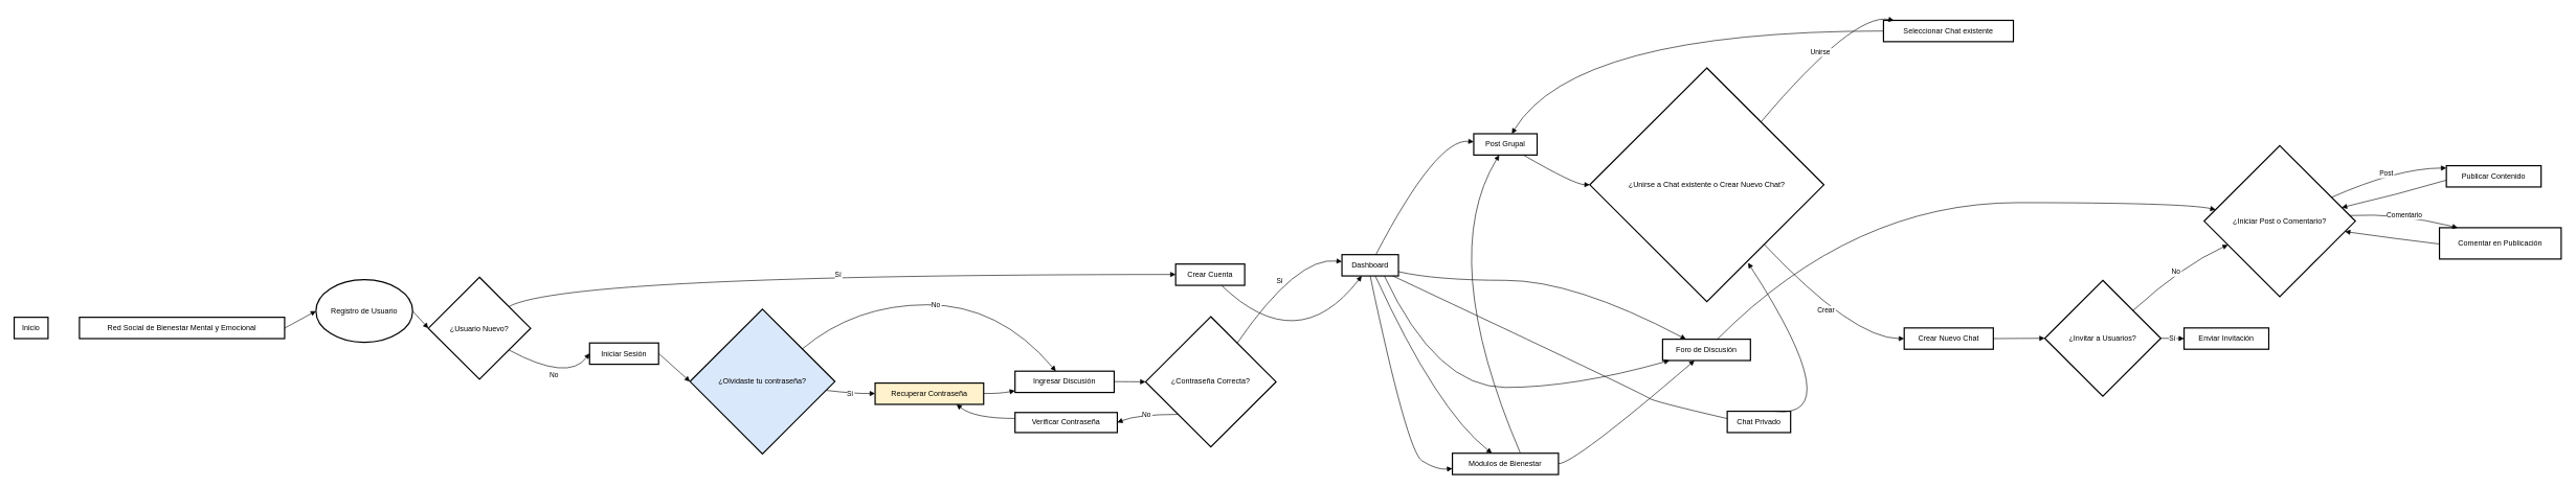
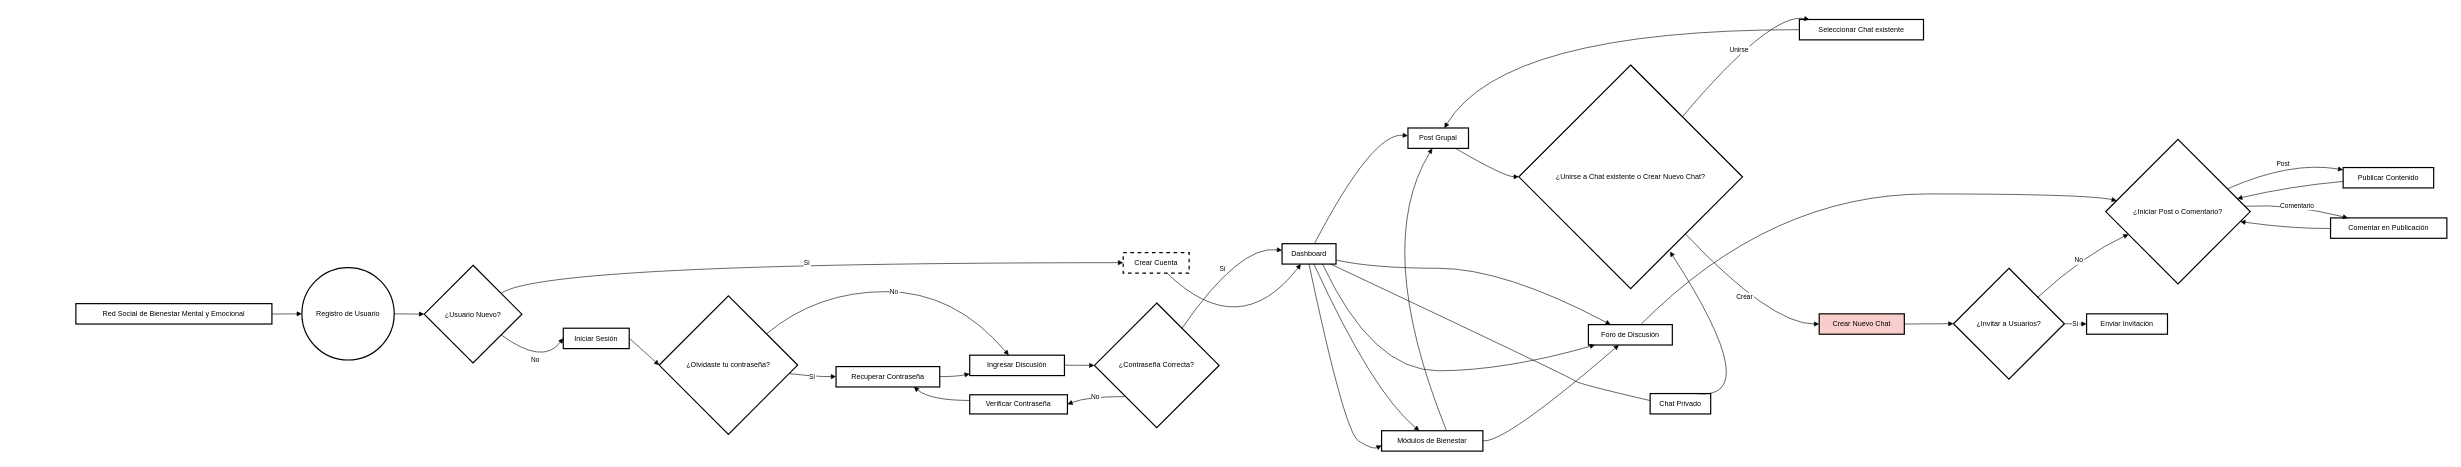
  <mxCell id="0" />
  <mxCell id="1" parent="0" />
- <mxCell id="2" value="Inicio" style="whiteSpace=wrap;strokeWidth=2;" parent="1" vertex="1"><mxGeometry y="506" width="54" height="34" as="geometry" x="20" /></mxCell>
  <mxCell id="3" value="Red Social de Bienestar Mental y Emocional" style="whiteSpace=wrap;strokeWidth=2;" parent="1" vertex="1"><mxGeometry x="124" y="506" width="327" height="34" as="geometry" /></mxCell>
- <mxCell id="4" value="Registro de Usuario" style="ellipse;aspect=fixed;strokeWidth=2;whiteSpace=wrap;" parent="1" vertex="1"><mxGeometry x="501" y="446" width="154" height="100" as="geometry" /></mxCell>
- <mxCell id="5" value="¿Usuario Nuevo?" style="rhombus;strokeWidth=2;whiteSpace=wrap;" parent="1" vertex="1"><mxGeometry x="680" y="442" width="163" height="163" as="geometry" /></mxCell>
- <mxCell id="6" value="Crear Cuenta" style="whiteSpace=wrap;strokeWidth=2;" parent="1" vertex="1"><mxGeometry x="1871" y="421" width="110" height="34" as="geometry" /></mxCell>
+ <mxCell id="4" value="Registro de Usuario" style="ellipse;aspect=fixed;strokeWidth=2;whiteSpace=wrap;" parent="1" vertex="1"><mxGeometry x="501" y="446" width="154" height="154" as="geometry" /></mxCell>
+ <mxCell id="5" value="¿Usuario Nuevo?" style="rhombus;strokeWidth=2;whiteSpace=wrap;" parent="1" vertex="1"><mxGeometry x="705" y="442" width="163" height="163" as="geometry" /></mxCell>
+ <mxCell id="6" value="Crear Cuenta" style="whiteSpace=wrap;strokeWidth=2;dashed=1;" parent="1" vertex="1"><mxGeometry x="1871" y="421" width="110" height="34" as="geometry" /></mxCell>
  <mxCell id="7" value="Iniciar Sesión" style="whiteSpace=wrap;strokeWidth=2;" parent="1" vertex="1"><mxGeometry x="937" y="547" width="110" height="34" as="geometry" /></mxCell>
- <mxCell id="8" value="¿Olvidaste tu contraseña?" style="rhombus;strokeWidth=2;whiteSpace=wrap;fillColor=#dae8fc;" parent="1" vertex="1"><mxGeometry x="1097" y="493" width="231" height="231" as="geometry" /></mxCell>
- <mxCell id="9" value="Recuperar Contraseña" style="whiteSpace=wrap;strokeWidth=2;fillColor=#fff2cc;" parent="1" vertex="1"><mxGeometry x="1392" y="611" width="173" height="34" as="geometry" /></mxCell>
+ <mxCell id="8" value="¿Olvidaste tu contraseña?" style="rhombus;strokeWidth=2;whiteSpace=wrap;" parent="1" vertex="1"><mxGeometry x="1097" y="493" width="231" height="231" as="geometry" /></mxCell>
+ <mxCell id="9" value="Recuperar Contraseña" style="whiteSpace=wrap;strokeWidth=2;" parent="1" vertex="1"><mxGeometry x="1392" y="611" width="173" height="34" as="geometry" /></mxCell>
  <mxCell id="10" value="Ingresar Discusión" style="whiteSpace=wrap;strokeWidth=2;" parent="1" vertex="1"><mxGeometry x="1615" y="592" width="158" height="34" as="geometry" /></mxCell>
  <mxCell id="11" value="¿Contraseña Correcta?" style="rhombus;strokeWidth=2;whiteSpace=wrap;" parent="1" vertex="1"><mxGeometry x="1823" y="505" width="208" height="208" as="geometry" /></mxCell>
  <mxCell id="12" value="Dashboard" style="whiteSpace=wrap;strokeWidth=2;" parent="1" vertex="1"><mxGeometry x="2136" y="406" width="90" height="34" as="geometry" /></mxCell>
  <mxCell id="13" value="Verificar Contraseña" style="whiteSpace=wrap;strokeWidth=2;" parent="1" vertex="1"><mxGeometry x="1615" y="658" width="163" height="32" as="geometry" /></mxCell>
  <mxCell id="14" value="Foro de Discusión" style="whiteSpace=wrap;strokeWidth=2;" parent="1" vertex="1"><mxGeometry x="2647" y="541" width="140" height="34" as="geometry" /></mxCell>
  <mxCell id="15" value="Post Grupal" style="whiteSpace=wrap;strokeWidth=2;" parent="1" vertex="1"><mxGeometry x="2346" y="213" width="101" height="34" as="geometry" /></mxCell>
- <mxCell id="16" value="Módulos de Bienestar" style="whiteSpace=wrap;strokeWidth=2;" parent="1" vertex="1"><mxGeometry x="2312" y="723" width="169" height="34" as="geometry" /></mxCell>
+ <mxCell id="16" value="Módulos de Bienestar" style="whiteSpace=wrap;strokeWidth=2;" parent="1" vertex="1"><mxGeometry x="2302" y="718" width="169" height="34" as="geometry" /></mxCell>
  <mxCell id="17" value="¿Iniciar Post o Comentario?" style="rhombus;strokeWidth=2;whiteSpace=wrap;" parent="1" vertex="1"><mxGeometry x="3510" y="232" width="241" height="241" as="geometry" /></mxCell>
- <mxCell id="18" value="Publicar Contenido" style="whiteSpace=wrap;strokeWidth=2;" parent="1" vertex="1"><mxGeometry x="3896" y="264" width="151" height="34" as="geometry" /></mxCell>
- <mxCell id="19" value="Comentar en Publicación" style="whiteSpace=wrap;strokeWidth=2;" parent="1" vertex="1"><mxGeometry x="3885" y="363" width="194" height="50" as="geometry" /></mxCell>
+ <mxCell id="18" value="Publicar Contenido" style="whiteSpace=wrap;strokeWidth=2;" parent="1" vertex="1"><mxGeometry x="3906" y="279" width="151" height="34" as="geometry" /></mxCell>
+ <mxCell id="19" value="Comentar en Publicación" style="whiteSpace=wrap;strokeWidth=2;" parent="1" vertex="1"><mxGeometry x="3885" y="363" width="194" height="34" as="geometry" /></mxCell>
  <mxCell id="20" value="¿Unirse a Chat existente o Crear Nuevo Chat?" style="rhombus;strokeWidth=2;whiteSpace=wrap;" parent="1" vertex="1"><mxGeometry x="2531" y="108" width="373" height="373" as="geometry" /></mxCell>
  <mxCell id="21" value="Seleccionar Chat existente" style="whiteSpace=wrap;strokeWidth=2;" parent="1" vertex="1"><mxGeometry x="2999" y="32" width="207" height="34" as="geometry" /></mxCell>
- <mxCell id="22" value="Crear Nuevo Chat" style="whiteSpace=wrap;strokeWidth=2;" parent="1" vertex="1"><mxGeometry x="3032" y="523" width="142" height="34" as="geometry" /></mxCell>
+ <mxCell id="22" value="Crear Nuevo Chat" style="whiteSpace=wrap;strokeWidth=2;fillColor=#f8cecc;" parent="1" vertex="1"><mxGeometry x="3032" y="523" width="142" height="34" as="geometry" /></mxCell>
  <mxCell id="23" value="¿Invitar a Usuarios?" style="rhombus;strokeWidth=2;whiteSpace=wrap;" parent="1" vertex="1"><mxGeometry x="3256" y="447" width="185" height="185" as="geometry" /></mxCell>
  <mxCell id="24" value="Enviar Invitación" style="whiteSpace=wrap;strokeWidth=2;" parent="1" vertex="1"><mxGeometry x="3478" y="523" width="135" height="34" as="geometry" /></mxCell>
  <mxCell id="25" value="" style="curved=1;startArrow=none;endArrow=block;exitX=1;exitY=0.51;entryX=0;entryY=0.5;" parent="1" source="3" target="4" edge="1"><mxGeometry relative="1" as="geometry"><Array as="points" /></mxGeometry></mxCell>
  <mxCell id="26" value="" style="curved=1;startArrow=none;endArrow=block;exitX=1;exitY=0.5;entryX=0;entryY=0.5;" parent="1" source="4" target="5" edge="1"><mxGeometry relative="1" as="geometry"><Array as="points" /></mxGeometry></mxCell>
  <mxCell id="27" value="Sí" style="curved=1;startArrow=none;endArrow=block;exitX=1;exitY=0.13;entryX=0;entryY=0.49;" parent="1" source="5" target="6" edge="1"><mxGeometry relative="1" as="geometry"><Array as="points"><mxPoint x="903" y="438" /></Array></mxGeometry></mxCell>
  <mxCell id="28" value="No" style="curved=1;startArrow=none;endArrow=block;exitX=1;exitY=0.87;entryX=0;entryY=0.49;" parent="1" source="5" target="7" edge="1"><mxGeometry relative="1" as="geometry"><Array as="points"><mxPoint x="903" y="609" /></Array></mxGeometry></mxCell>
  <mxCell id="29" value="" style="curved=1;startArrow=none;endArrow=block;exitX=1;exitY=0.49;entryX=0;entryY=0.5;" parent="1" source="7" target="8" edge="1"><mxGeometry relative="1" as="geometry"><Array as="points" /></mxGeometry></mxCell>
  <mxCell id="30" value="Sí" style="curved=1;startArrow=none;endArrow=block;exitX=1;exitY=0.57;entryX=0;entryY=0.49;" parent="1" source="8" target="9" edge="1"><mxGeometry relative="1" as="geometry"><Array as="points"><mxPoint x="1360" y="628" /></Array></mxGeometry></mxCell>
  <mxCell id="31" value="No" style="curved=1;startArrow=none;endArrow=block;exitX=1;exitY=0.09;entryX=0.41;entryY=-0.01;" parent="1" source="8" target="10" edge="1"><mxGeometry relative="1" as="geometry"><Array as="points"><mxPoint x="1360" y="486" /><mxPoint x="1590" y="486" /></Array></mxGeometry></mxCell>
  <mxCell id="32" value="" style="curved=1;startArrow=none;endArrow=block;exitX=1;exitY=0.49;entryX=0;entryY=0.5;" parent="1" source="10" target="11" edge="1"><mxGeometry relative="1" as="geometry"><Array as="points" /></mxGeometry></mxCell>
  <mxCell id="33" value="Sí" style="curved=1;startArrow=none;endArrow=block;exitX=0.84;exitY=0;entryX=0;entryY=0.33;" parent="1" source="11" target="12" edge="1"><mxGeometry relative="1" as="geometry"><Array as="points"><mxPoint x="2065" y="408" /></Array></mxGeometry></mxCell>
  <mxCell id="34" value="No" style="curved=1;startArrow=none;endArrow=block;exitX=0;exitY=1;entryX=1;entryY=0.5;exitDx=0;exitDy=0;entryDx=0;entryDy=0;" parent="1" source="11" target="13" edge="1"><mxGeometry relative="1" as="geometry"><Array as="points"><mxPoint x="1810" y="661" /></Array></mxGeometry></mxCell>
  <mxCell id="35" value="" style="curved=1;startArrow=none;endArrow=block;exitX=1;exitY=0.8;entryX=0.27;entryY=0.01;" parent="1" source="12" target="14" edge="1"><mxGeometry relative="1" as="geometry"><Array as="points"><mxPoint x="2287" y="447" /><mxPoint x="2506" y="447" /></Array></mxGeometry></mxCell>
  <mxCell id="36" value="" style="curved=1;startArrow=none;endArrow=block;exitX=0.6;exitY=0;entryX=0;entryY=0.38;" parent="1" source="12" target="15" edge="1"><mxGeometry relative="1" as="geometry"><Array as="points"><mxPoint x="2287" y="220" /></Array></mxGeometry></mxCell>
  <mxCell id="37" value="" style="curved=1;startArrow=none;endArrow=block;exitX=0.59;exitY=1;entryX=0.37;entryY=-0.01;" parent="1" source="12" target="16" edge="1"><mxGeometry relative="1" as="geometry"><Array as="points"><mxPoint x="2287" y="654" /></Array></mxGeometry></mxCell>
  <mxCell id="38" value="" style="curved=1;startArrow=none;endArrow=block;exitX=0.75;exitY=1;entryX=0.07;entryY=1.01;exitDx=0;exitDy=0;" parent="1" source="12" target="14" edge="1"><mxGeometry relative="1" as="geometry"><Array as="points"><mxPoint x="2287" y="618" /><mxPoint x="2506" y="618" /></Array></mxGeometry></mxCell>
  <mxCell id="39" value="" style="curved=1;startArrow=none;endArrow=block;exitX=0.639;exitY=-0.029;entryX=0.4;entryY=1.01;exitDx=0;exitDy=0;exitPerimeter=0;" parent="1" source="16" target="15" edge="1"><mxGeometry relative="1" as="geometry"><Array as="points"><mxPoint x="2287" y="411" /></Array></mxGeometry></mxCell>
  <mxCell id="40" value="" style="curved=1;startArrow=none;endArrow=block;exitX=0.5;exitY=1;entryX=0;entryY=0.72;exitDx=0;exitDy=0;" parent="1" source="12" target="16" edge="1"><mxGeometry relative="1" as="geometry"><Array as="points"><mxPoint x="2240" y="720" /><mxPoint x="2287" y="750" /></Array></mxGeometry></mxCell>
  <mxCell id="41" value="" style="curved=1;startArrow=none;endArrow=block;exitX=0.66;exitY=0.99;entryX=0.35;entryY=1;" parent="1" source="6" target="12" edge="1"><mxGeometry relative="1" as="geometry"><Array as="points"><mxPoint x="2065" y="572" /></Array></mxGeometry></mxCell>
  <mxCell id="42" value="" style="curved=1;startArrow=none;endArrow=block;exitX=1;exitY=0.49;entryX=0;entryY=0.92;" parent="1" source="9" target="10" edge="1"><mxGeometry relative="1" as="geometry"><Array as="points"><mxPoint x="1590" y="628" /></Array></mxGeometry></mxCell>
  <mxCell id="43" value="" style="curved=1;startArrow=none;endArrow=block;exitX=0.62;exitY=0.01;entryX=0;entryY=0.41;" parent="1" source="14" target="17" edge="1"><mxGeometry relative="1" as="geometry"><Array as="points"><mxPoint x="2951" y="323" /><mxPoint x="3476" y="323" /></Array></mxGeometry></mxCell>
  <mxCell id="44" value="Post" style="curved=1;startArrow=none;endArrow=block;exitX=1;exitY=0.27;entryX=0;entryY=0.11;" parent="1" source="17" target="18" edge="1"><mxGeometry relative="1" as="geometry"><Array as="points"><mxPoint x="3818" y="268" /></Array></mxGeometry></mxCell>
  <mxCell id="45" value="Comentario" style="curved=1;startArrow=none;endArrow=block;exitX=1;exitY=0.46;entryX=0.15;entryY=0;" parent="1" source="17" target="19" edge="1"><mxGeometry relative="1" as="geometry"><Array as="points"><mxPoint x="3818" y="339" /></Array></mxGeometry></mxCell>
  <mxCell id="46" value="" style="curved=1;startArrow=none;endArrow=block;exitX=0;exitY=0.52;entryX=1;entryY=0.58;" parent="1" source="19" target="17" edge="1"><mxGeometry relative="1" as="geometry"><Array as="points"><mxPoint x="3818" y="381" /></Array></mxGeometry></mxCell>
  <mxCell id="47" value="" style="curved=1;startArrow=none;endArrow=block;exitX=0;exitY=0.68;entryX=1;entryY=0.39;" parent="1" source="18" target="17" edge="1"><mxGeometry relative="1" as="geometry"><Array as="points"><mxPoint x="3818" y="310" /></Array></mxGeometry></mxCell>
  <mxCell id="48" value="" style="curved=1;startArrow=none;endArrow=block;exitX=0.79;exitY=1.01;entryX=0;entryY=0.5;" parent="1" source="15" target="20" edge="1"><mxGeometry relative="1" as="geometry"><Array as="points"><mxPoint x="2506" y="294" /></Array></mxGeometry></mxCell>
  <mxCell id="49" value="Unirse" style="curved=1;startArrow=none;endArrow=block;exitX=0.93;exitY=0;entryX=0.08;entryY=0;" parent="1" source="20" target="21" edge="1"><mxGeometry relative="1" as="geometry"><Array as="points"><mxPoint x="2951" y="20" /></Array></mxGeometry></mxCell>
  <mxCell id="50" value="Crear" style="curved=1;startArrow=none;endArrow=block;exitX=0.98;exitY=1;entryX=0;entryY=0.5;" parent="1" source="20" target="22" edge="1"><mxGeometry relative="1" as="geometry"><Array as="points"><mxPoint x="2951" y="540" /></Array></mxGeometry></mxCell>
  <mxCell id="51" value="" style="curved=1;startArrow=none;endArrow=block;exitX=0.99;exitY=0.5;entryX=0;entryY=0.5;" parent="1" source="22" target="23" edge="1"><mxGeometry relative="1" as="geometry"><Array as="points" /></mxGeometry></mxCell>
  <mxCell id="52" value="Sí" style="curved=1;startArrow=none;endArrow=block;exitX=1;exitY=0.5;entryX=0;entryY=0.5;" parent="1" source="23" target="24" edge="1"><mxGeometry relative="1" as="geometry"><Array as="points" /></mxGeometry></mxCell>
  <mxCell id="53" value="No" style="curved=1;startArrow=none;endArrow=block;exitX=1;exitY=0.04;entryX=0;entryY=0.73;" parent="1" source="23" target="17" edge="1"><mxGeometry relative="1" as="geometry"><Array as="points"><mxPoint x="3476" y="423" /></Array></mxGeometry></mxCell>
  <mxCell id="54" value="" style="curved=1;startArrow=none;endArrow=block;exitX=0;exitY=0.5;entryX=0.6;entryY=0.01;" parent="1" source="21" target="15" edge="1"><mxGeometry relative="1" as="geometry"><Array as="points"><mxPoint x="2506" y="49" /></Array></mxGeometry></mxCell>
  <mxCell id="55" value="" style="curved=1;startArrow=none;endArrow=block;exitX=1;exitY=0.49;entryX=0.36;entryY=1.01;" parent="1" source="16" target="14" edge="1"><mxGeometry relative="1" as="geometry"><Array as="points"><mxPoint x="2506" y="740" /></Array></mxGeometry></mxCell>
  <mxCell id="56" value="" style="curved=1;endArrow=classic;html=1;rounded=0;" edge="1" parent="1" source="12"><mxGeometry width="50" height="50" relative="1" as="geometry"><mxPoint x="2692" y="690" as="sourcePoint" /><mxPoint x="2760" y="670" as="targetPoint" /><Array as="points"><mxPoint x="2620" y="630" /><mxPoint x="2630" y="640" /></Array></mxGeometry></mxCell>
  <mxCell id="57" value="" style="curved=1;startArrow=none;endArrow=block;exitX=0;exitY=1;entryX=0.75;entryY=1;exitDx=0;exitDy=0;entryDx=0;entryDy=0;" edge="1" parent="1" target="9"><mxGeometry x="0.009" relative="1" as="geometry"><Array as="points"><mxPoint x="1550" y="667.5" /></Array><mxPoint x="1615" y="667.5" as="sourcePoint" /><mxPoint x="1518" y="680.5" as="targetPoint" /><mxPoint as="offset" /></mxGeometry></mxCell>
  <mxCell id="58" value="Chat Privado" style="whiteSpace=wrap;strokeWidth=2;" vertex="1" parent="1"><mxGeometry x="2750" y="656" width="101" height="34" as="geometry" /></mxCell>
  <mxCell id="59" value="" style="curved=1;startArrow=none;endArrow=block;exitX=0.75;exitY=0;entryX=0.676;entryY=0.834;exitDx=0;exitDy=0;entryDx=0;entryDy=0;entryPerimeter=0;" edge="1" parent="1" source="58" target="20"><mxGeometry relative="1" as="geometry"><Array as="points"><mxPoint x="2945" y="670" /></Array><mxPoint x="2803" y="520" as="sourcePoint" /><mxPoint x="3026" y="670" as="targetPoint" /></mxGeometry></mxCell>
